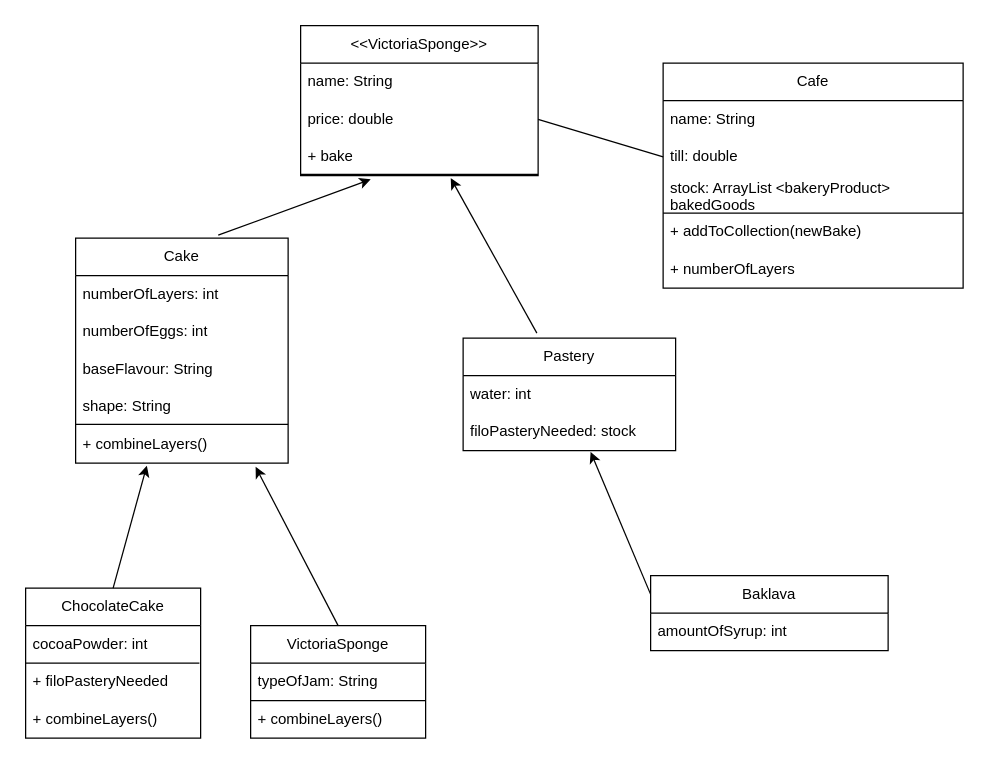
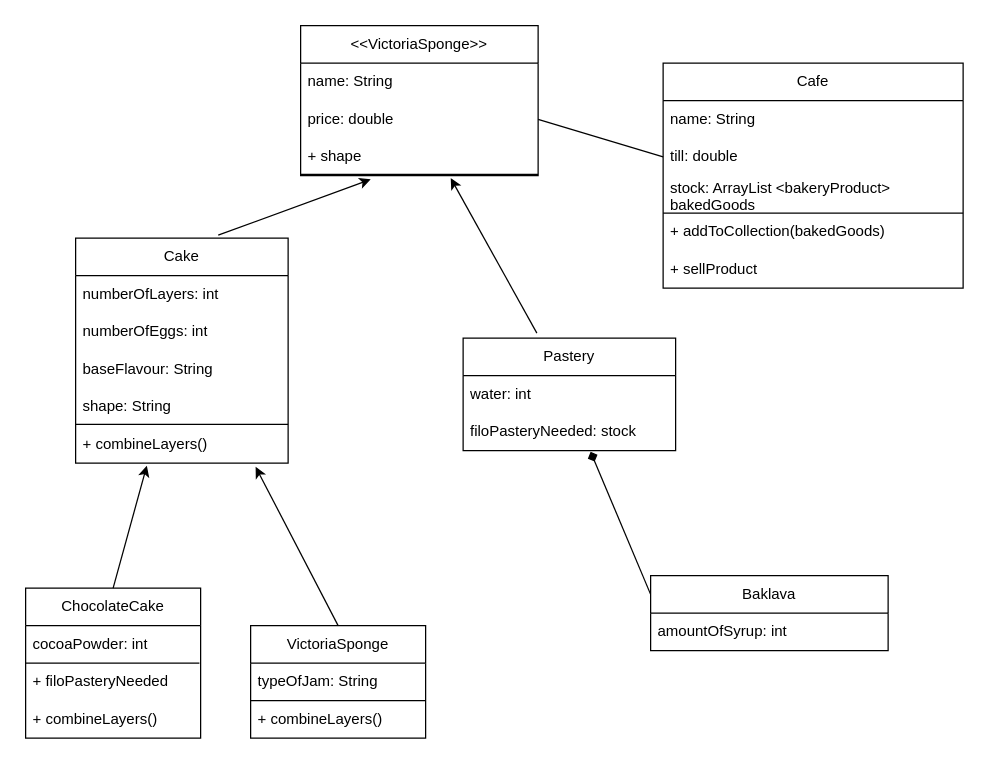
  <mxCell id="0" />
  <mxCell id="1" parent="0" />
  <mxCell id="2" value="&amp;lt;&amp;lt;VictoriaSponge&amp;gt;&amp;gt;" style="swimlane;fontStyle=0;childLayout=stackLayout;horizontal=1;startSize=30;horizontalStack=0;resizeParent=1;resizeParentMax=0;resizeLast=0;collapsible=1;marginBottom=0;whiteSpace=wrap;html=1;" parent="1" vertex="1"><mxGeometry x="240" y="20" width="190" height="120" as="geometry" /></mxCell>
  <mxCell id="3" value="name: String" style="text;strokeColor=none;fillColor=none;align=left;verticalAlign=middle;spacingLeft=4;spacingRight=4;overflow=hidden;points=[[0,0.5],[1,0.5]];portConstraint=eastwest;rotatable=0;whiteSpace=wrap;html=1;" parent="2" vertex="1"><mxGeometry y="30" width="190" height="30" as="geometry" /></mxCell>
  <mxCell id="4" value="price: double" style="text;strokeColor=none;fillColor=none;align=left;verticalAlign=middle;spacingLeft=4;spacingRight=4;overflow=hidden;points=[[0,0.5],[1,0.5]];portConstraint=eastwest;rotatable=0;whiteSpace=wrap;html=1;" parent="2" vertex="1"><mxGeometry y="60" width="190" height="30" as="geometry" /></mxCell>
  <mxCell id="5" value="" style="endArrow=none;html=1;rounded=0;" parent="2" edge="1"><mxGeometry width="50" height="50" relative="1" as="geometry"><mxPoint y="119" as="sourcePoint" /><mxPoint x="190" y="119" as="targetPoint" /></mxGeometry></mxCell>
- <mxCell id="6" value="+ bake" style="text;strokeColor=none;fillColor=none;align=left;verticalAlign=middle;spacingLeft=4;spacingRight=4;overflow=hidden;points=[[0,0.5],[1,0.5]];portConstraint=eastwest;rotatable=0;whiteSpace=wrap;html=1;" parent="2" vertex="1"><mxGeometry y="90" width="190" height="30" as="geometry" /></mxCell>
+ <mxCell id="6" value="+ shape" style="text;strokeColor=none;fillColor=none;align=left;verticalAlign=middle;spacingLeft=4;spacingRight=4;overflow=hidden;points=[[0,0.5],[1,0.5]];portConstraint=eastwest;rotatable=0;whiteSpace=wrap;html=1;" parent="2" vertex="1"><mxGeometry y="90" width="190" height="30" as="geometry" /></mxCell>
  <mxCell id="7" value="" style="endArrow=classic;html=1;rounded=0;exitX=0.671;exitY=-0.013;exitDx=0;exitDy=0;exitPerimeter=0;entryX=0.295;entryY=1.1;entryDx=0;entryDy=0;entryPerimeter=0;" parent="1" edge="1" target="6" source="8"><mxGeometry width="50" height="50" relative="1" as="geometry"><mxPoint x="269.5" y="290" as="sourcePoint" /><mxPoint x="327.722" y="170" as="targetPoint" /></mxGeometry></mxCell>
  <mxCell id="8" value="Cake" style="swimlane;fontStyle=0;childLayout=stackLayout;horizontal=1;startSize=30;horizontalStack=0;resizeParent=1;resizeParentMax=0;resizeLast=0;collapsible=1;marginBottom=0;whiteSpace=wrap;html=1;" parent="1" vertex="1"><mxGeometry x="60" y="190" width="170" height="180" as="geometry" /></mxCell>
  <mxCell id="9" value="numberOfLayers: int" style="text;strokeColor=none;fillColor=none;align=left;verticalAlign=middle;spacingLeft=4;spacingRight=4;overflow=hidden;points=[[0,0.5],[1,0.5]];portConstraint=eastwest;rotatable=0;whiteSpace=wrap;html=1;" parent="8" vertex="1"><mxGeometry y="30" width="170" height="30" as="geometry" /></mxCell>
  <mxCell id="10" value="numberOfEggs: int" style="text;strokeColor=none;fillColor=none;align=left;verticalAlign=middle;spacingLeft=4;spacingRight=4;overflow=hidden;points=[[0,0.5],[1,0.5]];portConstraint=eastwest;rotatable=0;whiteSpace=wrap;html=1;" parent="8" vertex="1"><mxGeometry y="60" width="170" height="30" as="geometry" /></mxCell>
  <mxCell id="11" value="baseFlavour: String" style="text;strokeColor=none;fillColor=none;align=left;verticalAlign=middle;spacingLeft=4;spacingRight=4;overflow=hidden;points=[[0,0.5],[1,0.5]];portConstraint=eastwest;rotatable=0;whiteSpace=wrap;html=1;" parent="8" vertex="1"><mxGeometry y="90" width="170" height="30" as="geometry" /></mxCell>
  <mxCell id="12" value="shape: String" style="text;strokeColor=none;fillColor=none;align=left;verticalAlign=middle;spacingLeft=4;spacingRight=4;overflow=hidden;points=[[0,0.5],[1,0.5]];portConstraint=eastwest;rotatable=0;whiteSpace=wrap;html=1;" parent="8" vertex="1"><mxGeometry y="120" width="170" height="30" as="geometry" /></mxCell>
  <mxCell id="13" value="" style="endArrow=none;html=1;rounded=0;" edge="1" parent="8"><mxGeometry width="50" height="50" relative="1" as="geometry"><mxPoint y="149" as="sourcePoint" /><mxPoint x="170" y="149" as="targetPoint" /></mxGeometry></mxCell>
  <mxCell id="14" value="+ combineLayers()" style="text;strokeColor=none;fillColor=none;align=left;verticalAlign=middle;spacingLeft=4;spacingRight=4;overflow=hidden;points=[[0,0.5],[1,0.5]];portConstraint=eastwest;rotatable=0;whiteSpace=wrap;html=1;" vertex="1" parent="8"><mxGeometry y="150" width="170" height="30" as="geometry" /></mxCell>
  <mxCell id="15" value="Pastery" style="swimlane;fontStyle=0;childLayout=stackLayout;horizontal=1;startSize=30;horizontalStack=0;resizeParent=1;resizeParentMax=0;resizeLast=0;collapsible=1;marginBottom=0;whiteSpace=wrap;html=1;" parent="1" vertex="1"><mxGeometry x="370" y="270" width="170" height="90" as="geometry" /></mxCell>
  <mxCell id="16" value="water: int" style="text;strokeColor=none;fillColor=none;align=left;verticalAlign=middle;spacingLeft=4;spacingRight=4;overflow=hidden;points=[[0,0.5],[1,0.5]];portConstraint=eastwest;rotatable=0;whiteSpace=wrap;html=1;" parent="15" vertex="1"><mxGeometry y="30" width="170" height="30" as="geometry" /></mxCell>
  <mxCell id="17" value="filoPasteryNeeded: stock" style="text;strokeColor=none;fillColor=none;align=left;verticalAlign=middle;spacingLeft=4;spacingRight=4;overflow=hidden;points=[[0,0.5],[1,0.5]];portConstraint=eastwest;rotatable=0;whiteSpace=wrap;html=1;" parent="15" vertex="1"><mxGeometry y="60" width="170" height="30" as="geometry" /></mxCell>
  <mxCell id="18" value="Cafe" style="swimlane;fontStyle=0;childLayout=stackLayout;horizontal=1;startSize=30;horizontalStack=0;resizeParent=1;resizeParentMax=0;resizeLast=0;collapsible=1;marginBottom=0;whiteSpace=wrap;html=1;" parent="1" vertex="1"><mxGeometry x="530" y="50" width="240" height="180" as="geometry" /></mxCell>
  <mxCell id="19" value="name: String" style="text;strokeColor=none;fillColor=none;align=left;verticalAlign=middle;spacingLeft=4;spacingRight=4;overflow=hidden;points=[[0,0.5],[1,0.5]];portConstraint=eastwest;rotatable=0;whiteSpace=wrap;html=1;" parent="18" vertex="1"><mxGeometry y="30" width="240" height="30" as="geometry" /></mxCell>
  <mxCell id="20" value="till: double" style="text;strokeColor=none;fillColor=none;align=left;verticalAlign=middle;spacingLeft=4;spacingRight=4;overflow=hidden;points=[[0,0.5],[1,0.5]];portConstraint=eastwest;rotatable=0;whiteSpace=wrap;html=1;" parent="18" vertex="1"><mxGeometry y="60" width="240" height="30" as="geometry" /></mxCell>
  <mxCell id="21" value="stock: ArrayList &amp;lt;bakeryProduct&amp;gt; bakedGoods" style="text;strokeColor=none;fillColor=none;align=left;verticalAlign=middle;spacingLeft=4;spacingRight=4;overflow=hidden;points=[[0,0.5],[1,0.5]];portConstraint=eastwest;rotatable=0;whiteSpace=wrap;html=1;" parent="18" vertex="1"><mxGeometry y="90" width="240" height="30" as="geometry" /></mxCell>
  <mxCell id="22" value="" style="endArrow=none;html=1;rounded=0;" parent="18" edge="1"><mxGeometry width="50" height="50" relative="1" as="geometry"><mxPoint y="120" as="sourcePoint" /><mxPoint x="240" y="120" as="targetPoint" /></mxGeometry></mxCell>
- <mxCell id="23" value="+ addToCollection(newBake)" style="text;strokeColor=none;fillColor=none;align=left;verticalAlign=middle;spacingLeft=4;spacingRight=4;overflow=hidden;points=[[0,0.5],[1,0.5]];portConstraint=eastwest;rotatable=0;whiteSpace=wrap;html=1;" parent="18" vertex="1"><mxGeometry y="120" width="240" height="30" as="geometry" /></mxCell>
- <mxCell id="24" value="+ numberOfLayers" style="text;strokeColor=none;fillColor=none;align=left;verticalAlign=middle;spacingLeft=4;spacingRight=4;overflow=hidden;points=[[0,0.5],[1,0.5]];portConstraint=eastwest;rotatable=0;whiteSpace=wrap;html=1;" parent="18" vertex="1"><mxGeometry y="150" width="240" height="30" as="geometry" /></mxCell>
+ <mxCell id="23" value="+ addToCollection(bakedGoods)" style="text;strokeColor=none;fillColor=none;align=left;verticalAlign=middle;spacingLeft=4;spacingRight=4;overflow=hidden;points=[[0,0.5],[1,0.5]];portConstraint=eastwest;rotatable=0;whiteSpace=wrap;html=1;" parent="18" vertex="1"><mxGeometry y="120" width="240" height="30" as="geometry" /></mxCell>
+ <mxCell id="24" value="+ sellProduct" style="text;strokeColor=none;fillColor=none;align=left;verticalAlign=middle;spacingLeft=4;spacingRight=4;overflow=hidden;points=[[0,0.5],[1,0.5]];portConstraint=eastwest;rotatable=0;whiteSpace=wrap;html=1;" parent="18" vertex="1"><mxGeometry y="150" width="240" height="30" as="geometry" /></mxCell>
  <mxCell id="25" value="" style="endArrow=classic;html=1;rounded=0;entryX=0.847;entryY=1.1;entryDx=0;entryDy=0;entryPerimeter=0;" parent="1" target="14" edge="1"><mxGeometry width="50" height="50" relative="1" as="geometry"><mxPoint x="270" y="500" as="sourcePoint" /><mxPoint x="240" y="410" as="targetPoint" /></mxGeometry></mxCell>
  <mxCell id="26" value="ChocolateCake" style="swimlane;fontStyle=0;childLayout=stackLayout;horizontal=1;startSize=30;horizontalStack=0;resizeParent=1;resizeParentMax=0;resizeLast=0;collapsible=1;marginBottom=0;whiteSpace=wrap;html=1;" parent="1" vertex="1"><mxGeometry x="20" y="470" width="140" height="120" as="geometry" /></mxCell>
  <mxCell id="27" value="" style="endArrow=none;html=1;rounded=0;entryX=0.993;entryY=0;entryDx=0;entryDy=0;entryPerimeter=0;" parent="26" target="29" edge="1"><mxGeometry width="50" height="50" relative="1" as="geometry"><mxPoint y="60" as="sourcePoint" /><mxPoint x="50" y="10" as="targetPoint" /></mxGeometry></mxCell>
  <mxCell id="28" value="cocoaPowder: int" style="text;strokeColor=none;fillColor=none;align=left;verticalAlign=middle;spacingLeft=4;spacingRight=4;overflow=hidden;points=[[0,0.5],[1,0.5]];portConstraint=eastwest;rotatable=0;whiteSpace=wrap;html=1;" parent="26" vertex="1"><mxGeometry y="30" width="140" height="30" as="geometry" /></mxCell>
  <mxCell id="29" value="+ filoPasteryNeeded" style="text;strokeColor=none;fillColor=none;align=left;verticalAlign=middle;spacingLeft=4;spacingRight=4;overflow=hidden;points=[[0,0.5],[1,0.5]];portConstraint=eastwest;rotatable=0;whiteSpace=wrap;html=1;" parent="26" vertex="1"><mxGeometry y="60" width="140" height="30" as="geometry" /></mxCell>
  <mxCell id="30" value="+ combineLayers()" style="text;strokeColor=none;fillColor=none;align=left;verticalAlign=middle;spacingLeft=4;spacingRight=4;overflow=hidden;points=[[0,0.5],[1,0.5]];portConstraint=eastwest;rotatable=0;whiteSpace=wrap;html=1;" vertex="1" parent="26"><mxGeometry y="90" width="140" height="30" as="geometry" /></mxCell>
  <mxCell id="31" value="VictoriaSponge" style="swimlane;fontStyle=0;childLayout=stackLayout;horizontal=1;startSize=30;horizontalStack=0;resizeParent=1;resizeParentMax=0;resizeLast=0;collapsible=1;marginBottom=0;whiteSpace=wrap;html=1;" parent="1" vertex="1"><mxGeometry x="200" y="500" width="140" height="90" as="geometry" /></mxCell>
  <mxCell id="32" value="typeOfJam: String" style="text;strokeColor=none;fillColor=none;align=left;verticalAlign=middle;spacingLeft=4;spacingRight=4;overflow=hidden;points=[[0,0.5],[1,0.5]];portConstraint=eastwest;rotatable=0;whiteSpace=wrap;html=1;" parent="31" vertex="1"><mxGeometry y="30" width="140" height="30" as="geometry" /></mxCell>
  <mxCell id="33" value="" style="endArrow=none;html=1;rounded=0;" edge="1" parent="31"><mxGeometry width="50" height="50" relative="1" as="geometry"><mxPoint y="60" as="sourcePoint" /><mxPoint x="140" y="60" as="targetPoint" /></mxGeometry></mxCell>
  <mxCell id="34" value="+ combineLayers()" style="text;strokeColor=none;fillColor=none;align=left;verticalAlign=middle;spacingLeft=4;spacingRight=4;overflow=hidden;points=[[0,0.5],[1,0.5]];portConstraint=eastwest;rotatable=0;whiteSpace=wrap;html=1;" vertex="1" parent="31"><mxGeometry y="60" width="140" height="30" as="geometry" /></mxCell>
- <mxCell id="35" value="" style="endArrow=classic;html=1;rounded=0;exitX=0;exitY=0.25;exitDx=0;exitDy=0;entryX=0.6;entryY=1.033;entryDx=0;entryDy=0;entryPerimeter=0;" parent="1" edge="1" target="17" source="38"><mxGeometry width="50" height="50" relative="1" as="geometry"><mxPoint x="530" y="460" as="sourcePoint" /><mxPoint x="430" y="380" as="targetPoint" /></mxGeometry></mxCell>
+ <mxCell id="35" value="" style="endArrow=diamond;html=1;rounded=0;exitX=0;exitY=0.25;exitDx=0;exitDy=0;entryX=0.6;entryY=1.033;entryDx=0;entryDy=0;entryPerimeter=0;" parent="1" edge="1" target="17" source="38"><mxGeometry width="50" height="50" relative="1" as="geometry"><mxPoint x="530" y="460" as="sourcePoint" /><mxPoint x="430" y="380" as="targetPoint" /></mxGeometry></mxCell>
  <mxCell id="36" value="" style="endArrow=classic;html=1;rounded=0;entryX=0.335;entryY=1.067;entryDx=0;entryDy=0;entryPerimeter=0;" parent="1" target="14" edge="1"><mxGeometry width="50" height="50" relative="1" as="geometry"><mxPoint x="90" y="470" as="sourcePoint" /><mxPoint x="140" y="420" as="targetPoint" /></mxGeometry></mxCell>
  <mxCell id="37" value="" style="endArrow=classic;html=1;rounded=0;exitX=0.347;exitY=-0.044;exitDx=0;exitDy=0;exitPerimeter=0;entryX=0.632;entryY=1.067;entryDx=0;entryDy=0;entryPerimeter=0;" parent="1" edge="1" target="6" source="15"><mxGeometry width="50" height="50" relative="1" as="geometry"><mxPoint x="405.75" y="290" as="sourcePoint" /><mxPoint x="342.861" y="170" as="targetPoint" /></mxGeometry></mxCell>
  <mxCell id="38" value="Baklava" style="swimlane;fontStyle=0;childLayout=stackLayout;horizontal=1;startSize=30;horizontalStack=0;resizeParent=1;resizeParentMax=0;resizeLast=0;collapsible=1;marginBottom=0;whiteSpace=wrap;html=1;" parent="1" vertex="1"><mxGeometry x="520" y="460" width="190" height="60" as="geometry" /></mxCell>
  <mxCell id="39" value="amountOfSyrup: int&amp;nbsp;" style="text;strokeColor=none;fillColor=none;align=left;verticalAlign=middle;spacingLeft=4;spacingRight=4;overflow=hidden;points=[[0,0.5],[1,0.5]];portConstraint=eastwest;rotatable=0;whiteSpace=wrap;html=1;" parent="38" vertex="1"><mxGeometry y="30" width="190" height="30" as="geometry" /></mxCell>
  <mxCell id="40" value="" style="endArrow=none;html=1;rounded=0;exitX=1;exitY=0.5;exitDx=0;exitDy=0;entryX=0;entryY=0.5;entryDx=0;entryDy=0;" parent="1" source="4" target="20" edge="1"><mxGeometry width="50" height="50" relative="1" as="geometry"><mxPoint x="480" y="180" as="sourcePoint" /><mxPoint x="530" y="130" as="targetPoint" /></mxGeometry></mxCell>
